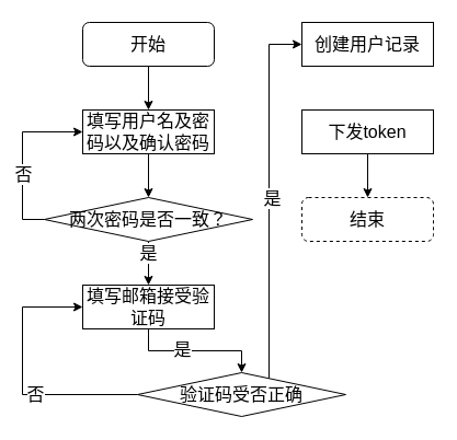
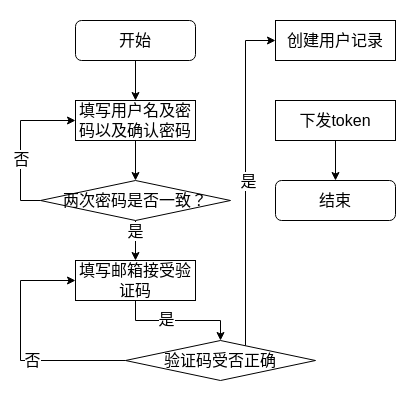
  <mxCell id="0" />
  <mxCell id="1" parent="0" />
  <mxCell id="2" style="edgeStyle=orthogonalEdgeStyle;rounded=0;orthogonalLoop=1;jettySize=auto;html=1;entryX=0.5;entryY=0;entryDx=0;entryDy=0;fontSize=16;" edge="1" parent="1" source="3" target="5"><mxGeometry relative="1" as="geometry" /></mxCell>
  <mxCell id="3" value="开始" style="rounded=1;whiteSpace=wrap;html=1;fontSize=16;" vertex="1" parent="1"><mxGeometry x="75" y="20" width="120" height="40" as="geometry" /></mxCell>
  <mxCell id="4" style="edgeStyle=orthogonalEdgeStyle;rounded=0;orthogonalLoop=1;jettySize=auto;html=1;entryX=0.5;entryY=0;entryDx=0;entryDy=0;fontSize=16;" edge="1" parent="1" source="5" target="10"><mxGeometry relative="1" as="geometry" /></mxCell>
  <mxCell id="5" value="填写用户名及密码以及确认密码" style="rounded=0;whiteSpace=wrap;html=1;fontSize=16;" vertex="1" parent="1"><mxGeometry x="75" y="100" width="120" height="40" as="geometry" /></mxCell>
  <mxCell id="6" style="edgeStyle=orthogonalEdgeStyle;rounded=0;orthogonalLoop=1;jettySize=auto;html=1;entryX=0.5;entryY=0;entryDx=0;entryDy=0;fontSize=16;" edge="1" parent="1" source="10" target="13"><mxGeometry relative="1" as="geometry" /></mxCell>
  <mxCell id="7" value="是" style="edgeLabel;html=1;align=center;verticalAlign=middle;resizable=0;points=[];fontSize=16;" vertex="1" connectable="0" parent="6"><mxGeometry x="-0.5" y="-1" relative="1" as="geometry"><mxPoint as="offset" /></mxGeometry></mxCell>
  <mxCell id="8" style="edgeStyle=orthogonalEdgeStyle;rounded=0;orthogonalLoop=1;jettySize=auto;html=1;entryX=0;entryY=0.5;entryDx=0;entryDy=0;fontSize=16;" edge="1" parent="1" source="10" target="5"><mxGeometry relative="1" as="geometry"><Array as="points"><mxPoint x="20" y="200" /><mxPoint x="20" y="120" /></Array></mxGeometry></mxCell>
  <mxCell id="9" value="否" style="edgeLabel;html=1;align=center;verticalAlign=middle;resizable=0;points=[];fontSize=16;" vertex="1" connectable="0" parent="8"><mxGeometry x="-0.2" relative="1" as="geometry"><mxPoint as="offset" /></mxGeometry></mxCell>
  <mxCell id="10" value="两次密码是否一致？" style="rhombus;whiteSpace=wrap;html=1;fontSize=16;" vertex="1" parent="1"><mxGeometry x="40" y="180" width="190" height="40" as="geometry" /></mxCell>
  <mxCell id="11" style="edgeStyle=orthogonalEdgeStyle;rounded=0;orthogonalLoop=1;jettySize=auto;html=1;entryX=0.5;entryY=0;entryDx=0;entryDy=0;fontSize=16;" edge="1" parent="1" source="13" target="18"><mxGeometry relative="1" as="geometry" /></mxCell>
  <mxCell id="12" value="是" style="edgeLabel;html=1;align=center;verticalAlign=middle;resizable=0;points=[];fontSize=16;" vertex="1" connectable="0" parent="11"><mxGeometry x="-0.2" y="2" relative="1" as="geometry"><mxPoint as="offset" /></mxGeometry></mxCell>
  <mxCell id="13" value="填写邮箱接受验证码" style="rounded=0;whiteSpace=wrap;html=1;fontSize=16;" vertex="1" parent="1"><mxGeometry x="75" y="260" width="120" height="40" as="geometry" /></mxCell>
  <mxCell id="14" style="edgeStyle=orthogonalEdgeStyle;rounded=0;orthogonalLoop=1;jettySize=auto;html=1;entryX=0;entryY=0.5;entryDx=0;entryDy=0;fontSize=16;" edge="1" parent="1" source="18" target="13"><mxGeometry relative="1" as="geometry"><Array as="points"><mxPoint x="20" y="360" /><mxPoint x="20" y="280" /></Array></mxGeometry></mxCell>
  <mxCell id="15" value="否" style="edgeLabel;html=1;align=center;verticalAlign=middle;resizable=0;points=[];fontSize=16;" vertex="1" connectable="0" parent="14"><mxGeometry x="-0.213" y="-1" relative="1" as="geometry"><mxPoint as="offset" /></mxGeometry></mxCell>
  <mxCell id="16" style="edgeStyle=orthogonalEdgeStyle;rounded=0;orthogonalLoop=1;jettySize=auto;html=1;entryX=0;entryY=0.5;entryDx=0;entryDy=0;fontSize=16;" edge="1" parent="1" source="18" target="19"><mxGeometry relative="1" as="geometry"><Array as="points"><mxPoint x="245" y="360" /><mxPoint x="245" y="40" /></Array></mxGeometry></mxCell>
  <mxCell id="17" value="是" style="edgeLabel;html=1;align=center;verticalAlign=middle;resizable=0;points=[];fontSize=16;" vertex="1" connectable="0" parent="16"><mxGeometry x="-0.014" y="-2" relative="1" as="geometry"><mxPoint as="offset" /></mxGeometry></mxCell>
  <mxCell id="18" value="验证码受否正确" style="rhombus;whiteSpace=wrap;html=1;fontSize=16;" vertex="1" parent="1"><mxGeometry x="125" y="340" width="190" height="40" as="geometry" /></mxCell>
  <mxCell id="19" value="创建用户记录" style="rounded=0;whiteSpace=wrap;html=1;fontSize=16;" vertex="1" parent="1"><mxGeometry x="275" y="20" width="120" height="40" as="geometry" /></mxCell>
  <mxCell id="20" value="" style="edgeStyle=orthogonalEdgeStyle;rounded=0;orthogonalLoop=1;jettySize=auto;html=1;fontSize=16;" edge="1" parent="1" source="21" target="22"><mxGeometry relative="1" as="geometry" /></mxCell>
  <mxCell id="21" value="下发token" style="rounded=0;whiteSpace=wrap;html=1;fontSize=16;" vertex="1" parent="1"><mxGeometry x="275" y="100" width="120" height="40" as="geometry" /></mxCell>
- <mxCell id="22" value="结束" style="rounded=1;whiteSpace=wrap;html=1;fontSize=16;dashed=1;" vertex="1" parent="1"><mxGeometry x="275" y="180" width="120" height="40" as="geometry" /></mxCell>
+ <mxCell id="22" value="结束" style="rounded=1;whiteSpace=wrap;html=1;fontSize=16;" vertex="1" parent="1"><mxGeometry x="275" y="180" width="120" height="40" as="geometry" /></mxCell>
